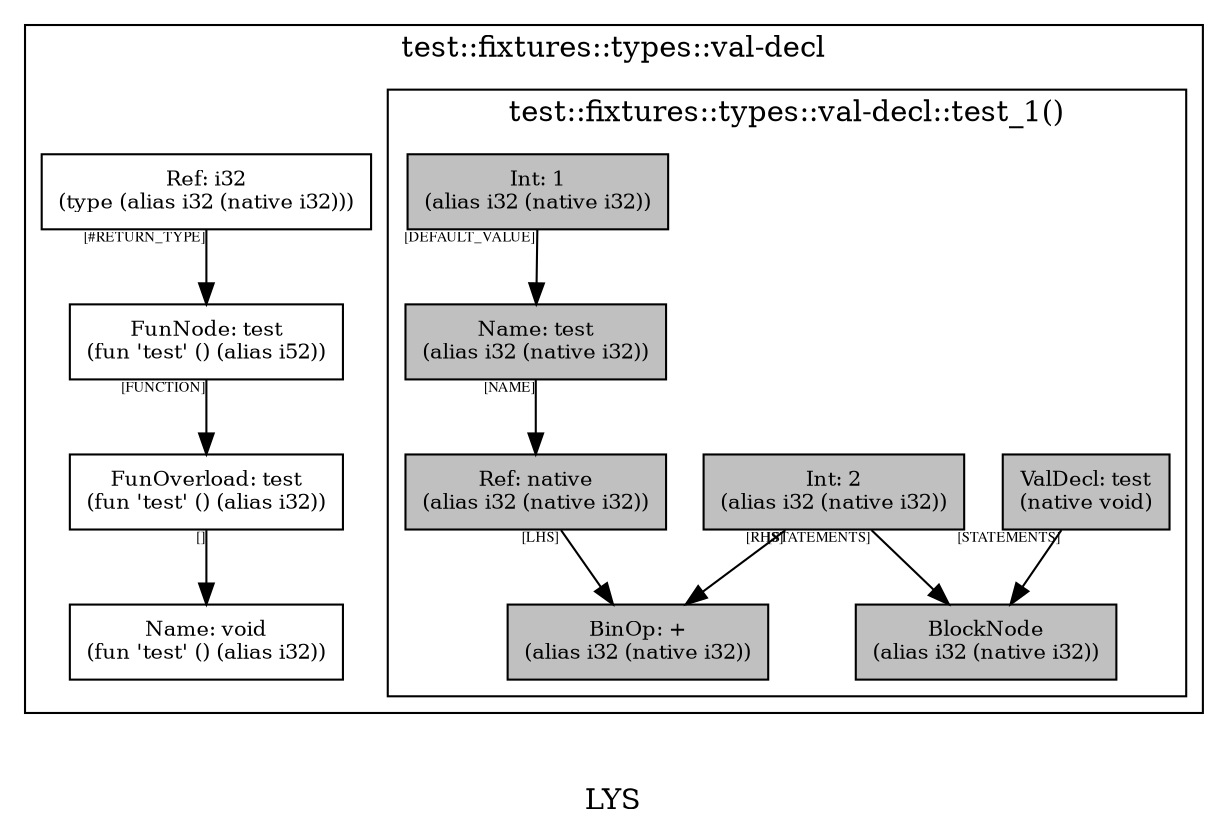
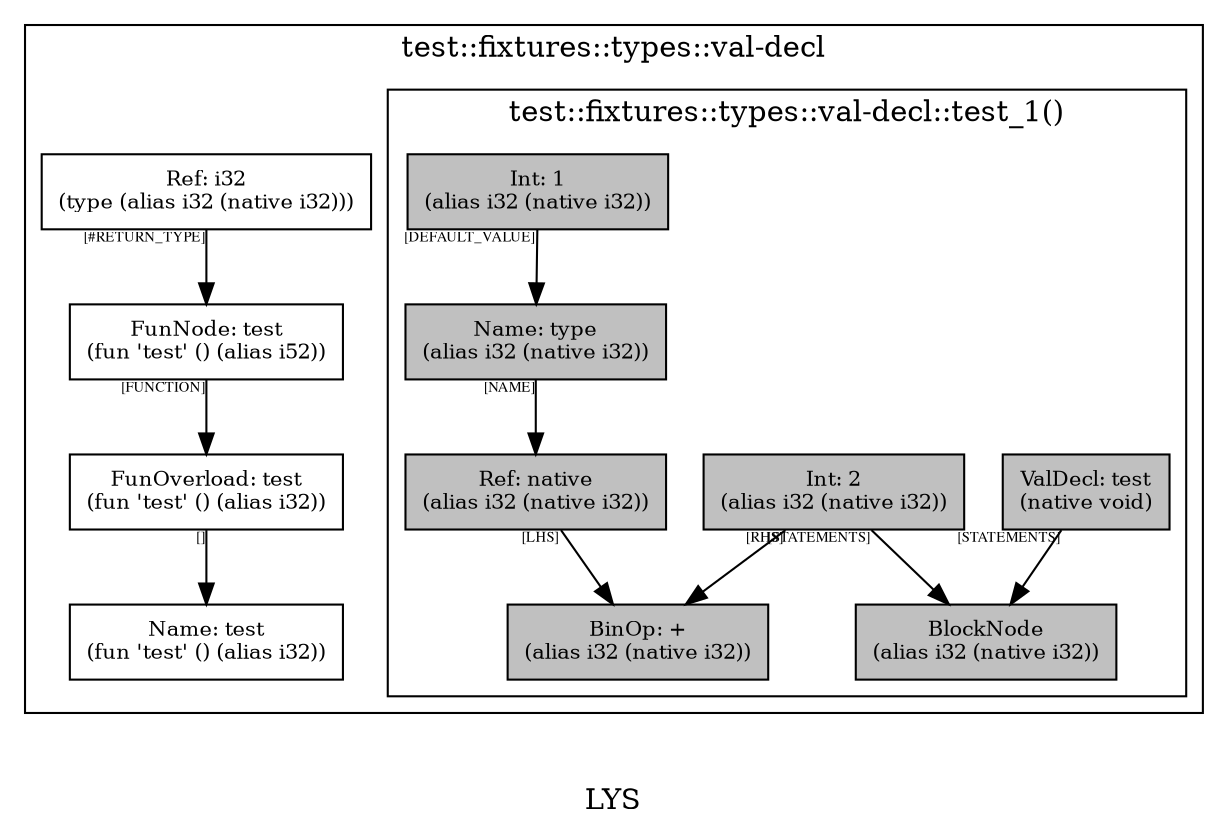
  digraph {
    label=LYS
    node [fillcolor=grey fontsize=10 shape=box style=filled]
    edge [color=black fontname=times fontsize=7 taillabel="[STATEMENTS]"]
    n1 [label="BlockNode\n(alias i32 (native i32))"]
    n2 [label="ValDecl: test\n(native void)"]
-   n3 [label="Name: test\n(alias i32 (native i32))"]
+   n3 [label="Name: type\n(alias i32 (native i32))"]
    n4 [label="Int: 1\n(alias i32 (native i32))"]
    n5 [label="BinOp: +\n(alias i32 (native i32))"]
    n6 [label="Ref: native\n(alias i32 (native i32))"]
    n7 [label="Int: 2\n(alias i32 (native i32))"]
    n8 [label="FunOverload: test\n(fun 'test' () (alias i32))" style=""]
    n9 [label="FunNode: test\n(fun 'test' () (alias i52))" style=""]
    n10 [label="Ref: i32\n(type (alias i32 (native i32)))" style=""]
-   n11 [label="Name: void\n(fun 'test' () (alias i32))" style=""]
+   n11 [label="Name: test\n(fun 'test' () (alias i32))" style=""]
    subgraph cluster_1 {
      label="test::fixtures::types::val-decl"
      n8
      n9
      n10
      n11
      subgraph cluster_2 {
        label="test::fixtures::types::val-decl::test_1()"
        rankdir=TB
        n1
        n2
        n3
        n4
        n5
        n6
        n7
      }
    }
    n2 -> n1
    n3 -> n6 [taillabel="[NAME]"]
    n4 -> n3 [taillabel="[DEFAULT_VALUE]"]
    n6 -> n5 [taillabel="[LHS]"]
    n7 -> n1
    n7 -> n5 [taillabel="[RHS]"]
    n8 -> n11 [taillabel="[]"]
    n9 -> n8 [taillabel="[FUNCTION]"]
    n10 -> n9 [taillabel="[#RETURN_TYPE]"]
  }
